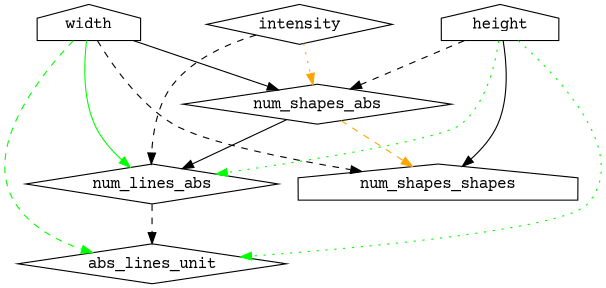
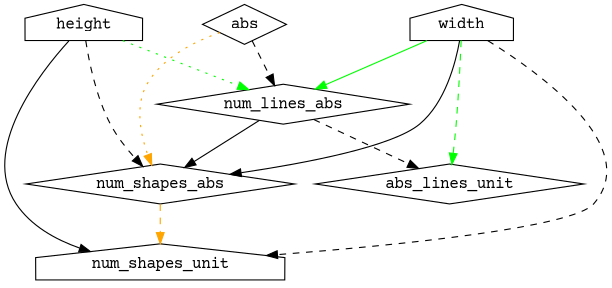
  digraph {
    fontname="Courier Prime"
    node [fontname="Courier Prime" shape=diamond]
    edge [fontname="Courier Prime" style=dashed]
    width [shape=house]
    num_lines_abs
    num_shapes_abs
    n4 [label=abs_lines_unit]
-   num_shapes_unit [shape=house label=num_shapes_shapes]
+   num_shapes_unit [shape=house]
    height [shape=house]
-   intensity
+   intensity [label=abs]
    width -> num_lines_abs [color=green style=solid]
    width -> num_shapes_abs [style=solid]
    width -> n4 [color=green]
    width -> num_shapes_unit
-   num_shapes_abs -> num_lines_abs [style=solid]
+   num_lines_abs -> num_shapes_abs [style=solid]
    num_lines_abs -> n4
    num_shapes_abs -> num_shapes_unit [color=orange]
    height -> num_lines_abs [color=green style=dotted]
    height -> num_shapes_abs
-   height -> n4 [color=green style=dotted]
    height -> num_shapes_unit [style=solid]
    intensity -> num_lines_abs
    intensity -> num_shapes_abs [color=orange style=dotted]
  }
